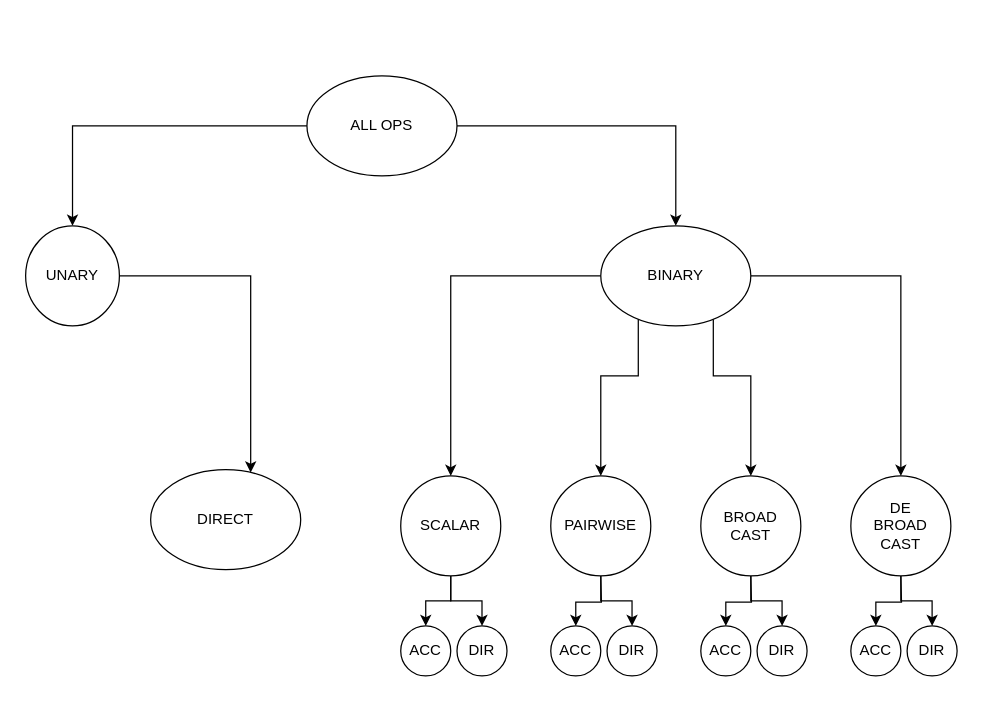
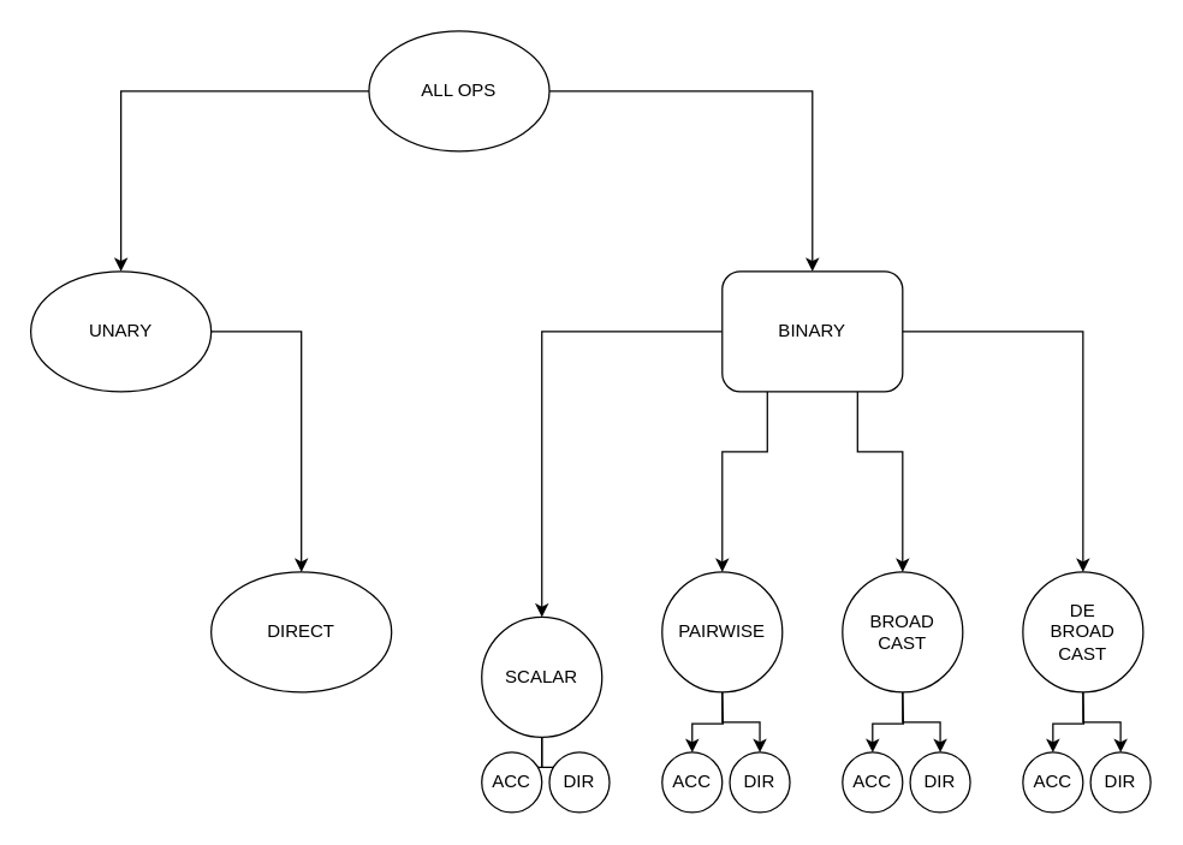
  <mxCell id="0" />
  <mxCell id="1" parent="0" />
  <mxCell id="2" style="edgeStyle=orthogonalEdgeStyle;rounded=0;orthogonalLoop=1;jettySize=auto;html=1;" edge="1" parent="1" source="4" target="6"><mxGeometry relative="1" as="geometry" /></mxCell>
  <mxCell id="3" style="edgeStyle=orthogonalEdgeStyle;rounded=0;orthogonalLoop=1;jettySize=auto;html=1;" edge="1" parent="1" source="4" target="11"><mxGeometry relative="1" as="geometry" /></mxCell>
- <mxCell id="4" value="ALL OPS" style="ellipse;whiteSpace=wrap;html=1;" vertex="1" parent="1"><mxGeometry x="245" y="60" width="120" height="80" as="geometry" /></mxCell>
+ <mxCell id="4" value="ALL OPS" style="ellipse;whiteSpace=wrap;html=1;" vertex="1" parent="1"><mxGeometry x="245" y="20" width="120" height="80" as="geometry" /></mxCell>
  <mxCell id="5" style="edgeStyle=orthogonalEdgeStyle;rounded=0;orthogonalLoop=1;jettySize=auto;html=1;" edge="1" parent="1" source="6" target="12"><mxGeometry relative="1" as="geometry"><Array as="points"><mxPoint x="200" y="220" /></Array></mxGeometry></mxCell>
- <mxCell id="6" value="UNARY" style="ellipse;whiteSpace=wrap;html=1;" vertex="1" parent="1"><mxGeometry x="20" y="180" width="75" height="80" as="geometry" /></mxCell>
+ <mxCell id="6" value="UNARY" style="ellipse;whiteSpace=wrap;html=1;" vertex="1" parent="1"><mxGeometry x="20" y="180" width="120" height="80" as="geometry" /></mxCell>
  <mxCell id="7" style="edgeStyle=orthogonalEdgeStyle;rounded=0;orthogonalLoop=1;jettySize=auto;html=1;" edge="1" parent="1" source="11" target="16"><mxGeometry relative="1" as="geometry"><Array as="points"><mxPoint x="360" y="220" /></Array></mxGeometry></mxCell>
  <mxCell id="8" style="edgeStyle=orthogonalEdgeStyle;rounded=0;orthogonalLoop=1;jettySize=auto;html=1;" edge="1" parent="1" source="11" target="13"><mxGeometry relative="1" as="geometry"><Array as="points"><mxPoint x="510" y="300" /><mxPoint x="480" y="300" /></Array></mxGeometry></mxCell>
  <mxCell id="9" style="edgeStyle=orthogonalEdgeStyle;rounded=0;orthogonalLoop=1;jettySize=auto;html=1;" edge="1" parent="1" source="11" target="17"><mxGeometry relative="1" as="geometry"><Array as="points"><mxPoint x="570" y="300" /><mxPoint x="600" y="300" /></Array></mxGeometry></mxCell>
  <mxCell id="10" style="edgeStyle=orthogonalEdgeStyle;rounded=0;orthogonalLoop=1;jettySize=auto;html=1;" edge="1" parent="1" source="11" target="18"><mxGeometry relative="1" as="geometry" /></mxCell>
- <mxCell id="11" value="BINARY" style="ellipse;whiteSpace=wrap;html=1;" vertex="1" parent="1"><mxGeometry x="480" y="180" width="120" height="80" as="geometry" /></mxCell>
- <mxCell id="12" value="DIRECT" style="ellipse;whiteSpace=wrap;html=1;" vertex="1" parent="1"><mxGeometry x="120" y="375" width="120" height="80" as="geometry" /></mxCell>
+ <mxCell id="11" value="BINARY" style="whiteSpace=wrap;html=1;rounded=1;" vertex="1" parent="1"><mxGeometry x="480" y="180" width="120" height="80" as="geometry" /></mxCell>
+ <mxCell id="12" value="DIRECT" style="ellipse;whiteSpace=wrap;html=1;" vertex="1" parent="1"><mxGeometry x="140" y="380" width="120" height="80" as="geometry" /></mxCell>
  <mxCell id="13" value="PAIRWISE" style="ellipse;whiteSpace=wrap;html=1;" vertex="1" parent="1"><mxGeometry x="440" y="380" width="80" height="80" as="geometry" /></mxCell>
  <mxCell id="14" style="edgeStyle=orthogonalEdgeStyle;rounded=0;orthogonalLoop=1;jettySize=auto;html=1;entryX=0.5;entryY=0;entryDx=0;entryDy=0;" edge="1" parent="1" source="16" target="19"><mxGeometry relative="1" as="geometry" /></mxCell>
  <mxCell id="15" style="edgeStyle=orthogonalEdgeStyle;rounded=0;orthogonalLoop=1;jettySize=auto;html=1;" edge="1" parent="1" source="16" target="20"><mxGeometry relative="1" as="geometry" /></mxCell>
- <mxCell id="16" value="SCALAR" style="ellipse;whiteSpace=wrap;html=1;" vertex="1" parent="1"><mxGeometry x="320" y="380" width="80" height="80" as="geometry" /></mxCell>
+ <mxCell id="16" value="SCALAR" style="ellipse;whiteSpace=wrap;html=1;" vertex="1" parent="1"><mxGeometry x="320" y="410" width="80" height="80" as="geometry" /></mxCell>
  <mxCell id="17" value="BROAD&lt;div&gt;CAST&lt;/div&gt;" style="ellipse;whiteSpace=wrap;html=1;" vertex="1" parent="1"><mxGeometry x="560" y="380" width="80" height="80" as="geometry" /></mxCell>
  <mxCell id="18" value="DE&lt;div&gt;BROAD&lt;div&gt;CAST&lt;/div&gt;&lt;/div&gt;" style="ellipse;whiteSpace=wrap;html=1;" vertex="1" parent="1"><mxGeometry x="680" y="380" width="80" height="80" as="geometry" /></mxCell>
  <mxCell id="19" value="ACC" style="ellipse;whiteSpace=wrap;html=1;" vertex="1" parent="1"><mxGeometry x="320" y="500" width="40" height="40" as="geometry" /></mxCell>
  <mxCell id="20" value="DIR" style="ellipse;whiteSpace=wrap;html=1;" vertex="1" parent="1"><mxGeometry x="365" y="500" width="40" height="40" as="geometry" /></mxCell>
  <mxCell id="21" style="edgeStyle=orthogonalEdgeStyle;rounded=0;orthogonalLoop=1;jettySize=auto;html=1;entryX=0.5;entryY=0;entryDx=0;entryDy=0;" edge="1" parent="1" target="23"><mxGeometry relative="1" as="geometry"><mxPoint x="480" y="460" as="sourcePoint" /></mxGeometry></mxCell>
  <mxCell id="22" style="edgeStyle=orthogonalEdgeStyle;rounded=0;orthogonalLoop=1;jettySize=auto;html=1;" edge="1" parent="1" target="24"><mxGeometry relative="1" as="geometry"><mxPoint x="480" y="460" as="sourcePoint" /><Array as="points"><mxPoint x="480" y="480" /><mxPoint x="505" y="480" /></Array></mxGeometry></mxCell>
  <mxCell id="23" value="ACC" style="ellipse;whiteSpace=wrap;html=1;" vertex="1" parent="1"><mxGeometry x="440" y="500" width="40" height="40" as="geometry" /></mxCell>
  <mxCell id="24" value="DIR" style="ellipse;whiteSpace=wrap;html=1;" vertex="1" parent="1"><mxGeometry x="485" y="500" width="40" height="40" as="geometry" /></mxCell>
  <mxCell id="25" style="edgeStyle=orthogonalEdgeStyle;rounded=0;orthogonalLoop=1;jettySize=auto;html=1;entryX=0.5;entryY=0;entryDx=0;entryDy=0;" edge="1" parent="1" target="27"><mxGeometry relative="1" as="geometry"><mxPoint x="600" y="460" as="sourcePoint" /></mxGeometry></mxCell>
  <mxCell id="26" style="edgeStyle=orthogonalEdgeStyle;rounded=0;orthogonalLoop=1;jettySize=auto;html=1;" edge="1" parent="1" target="28"><mxGeometry relative="1" as="geometry"><mxPoint x="600" y="460" as="sourcePoint" /><Array as="points"><mxPoint x="600" y="480" /><mxPoint x="625" y="480" /></Array></mxGeometry></mxCell>
  <mxCell id="27" value="ACC" style="ellipse;whiteSpace=wrap;html=1;" vertex="1" parent="1"><mxGeometry x="560" y="500" width="40" height="40" as="geometry" /></mxCell>
  <mxCell id="28" value="DIR" style="ellipse;whiteSpace=wrap;html=1;" vertex="1" parent="1"><mxGeometry x="605" y="500" width="40" height="40" as="geometry" /></mxCell>
  <mxCell id="29" style="edgeStyle=orthogonalEdgeStyle;rounded=0;orthogonalLoop=1;jettySize=auto;html=1;entryX=0.5;entryY=0;entryDx=0;entryDy=0;" edge="1" parent="1" target="31"><mxGeometry relative="1" as="geometry"><mxPoint x="720" y="460" as="sourcePoint" /></mxGeometry></mxCell>
  <mxCell id="30" style="edgeStyle=orthogonalEdgeStyle;rounded=0;orthogonalLoop=1;jettySize=auto;html=1;" edge="1" parent="1" target="32"><mxGeometry relative="1" as="geometry"><mxPoint x="720" y="460" as="sourcePoint" /><Array as="points"><mxPoint x="720" y="480" /><mxPoint x="745" y="480" /></Array></mxGeometry></mxCell>
  <mxCell id="31" value="ACC" style="ellipse;whiteSpace=wrap;html=1;" vertex="1" parent="1"><mxGeometry x="680" y="500" width="40" height="40" as="geometry" /></mxCell>
  <mxCell id="32" value="DIR" style="ellipse;whiteSpace=wrap;html=1;" vertex="1" parent="1"><mxGeometry x="725" y="500" width="40" height="40" as="geometry" /></mxCell>
